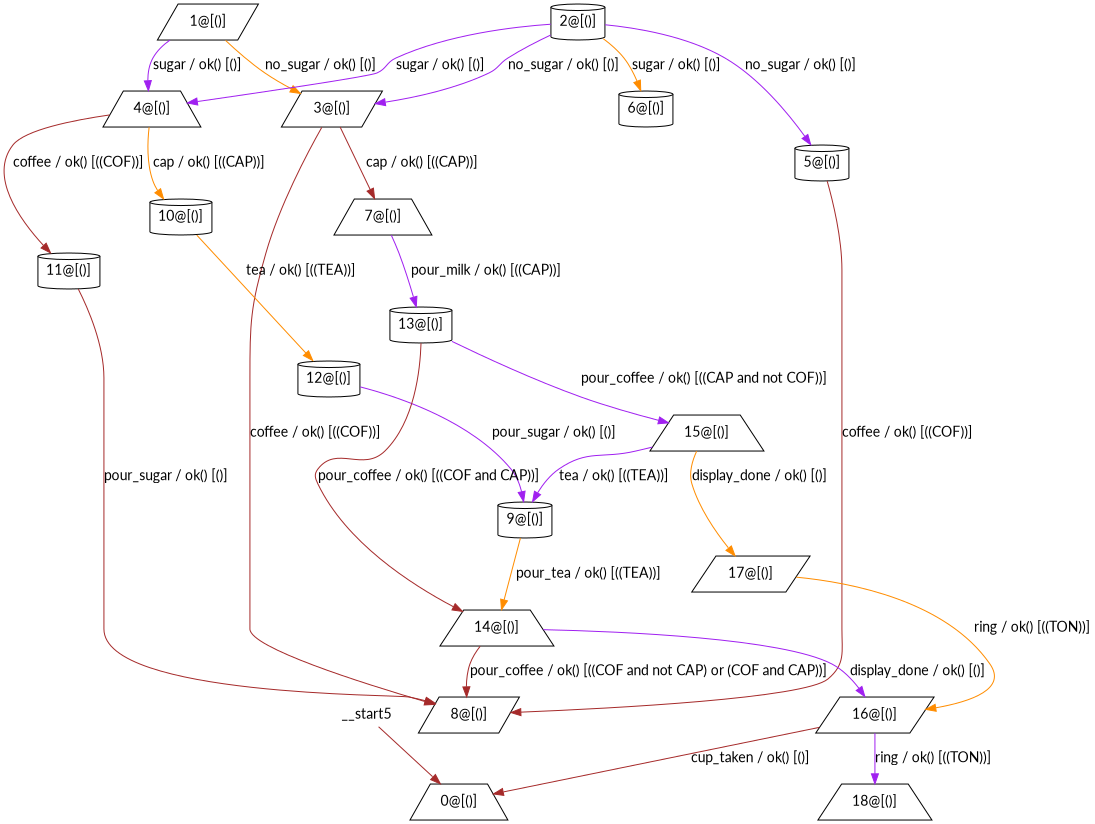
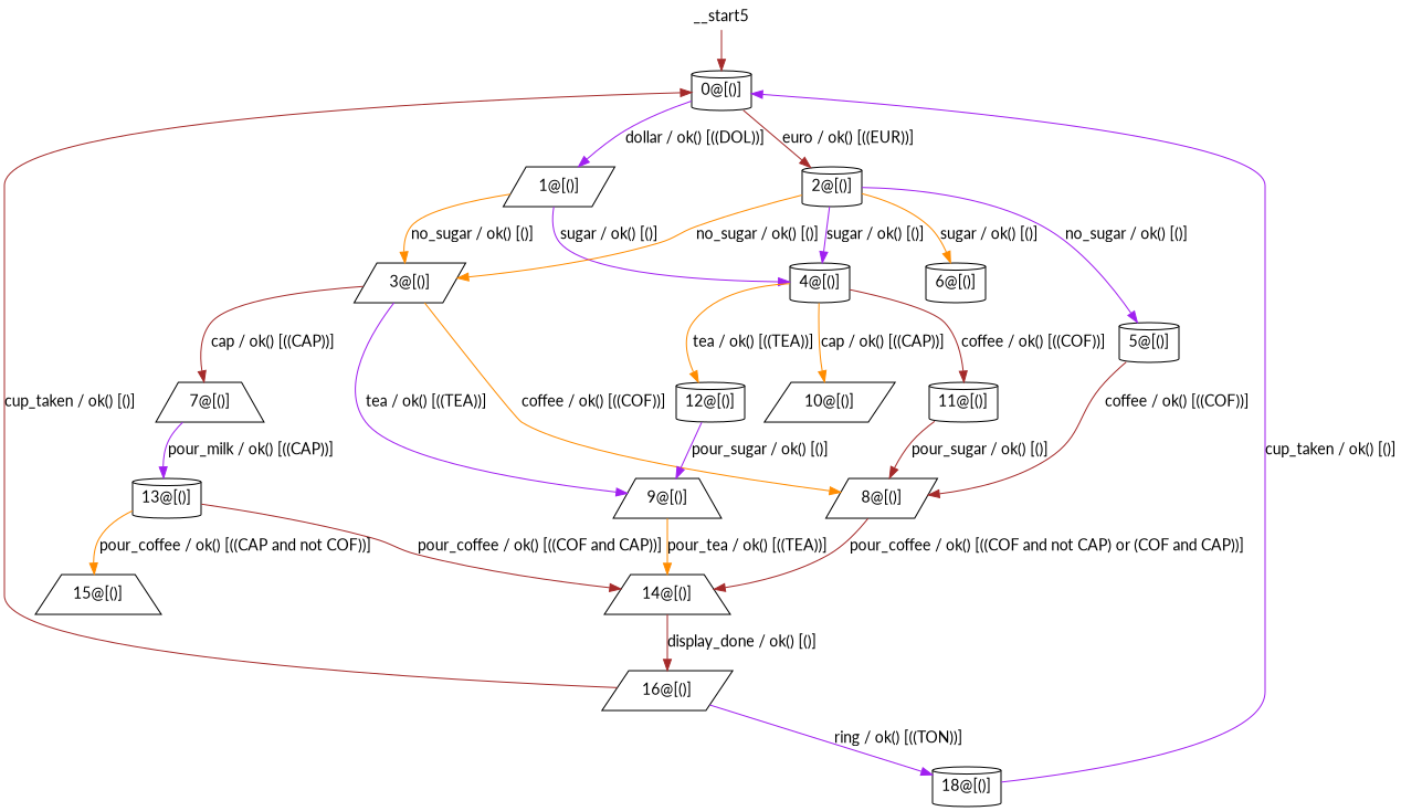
  digraph {
    fontname=Lato
    node [fontname=Lato shape=cylinder]
    edge [color=purple fontname=Lato lblstyle="above, sloped"]
-   n1 [label="0@[()]" shape=trapezium]
+   n1 [label="0@[()]"]
    n2 [label="1@[()]" shape=parallelogram]
    n3 [label="2@[()]"]
    n4 [label="3@[()]" shape=parallelogram]
-   n5 [label="4@[()]" shape=trapezium]
+   n5 [label="4@[()]"]
    n6 [label="5@[()]"]
    n7 [label="6@[()]"]
    n8 [label="7@[()]" shape=trapezium]
    n9 [label="8@[()]" shape=parallelogram]
-   n10 [label="9@[()]"]
-   n11 [label="10@[()]"]
+   n10 [label="9@[()]" shape=trapezium]
+   n11 [label="10@[()]" shape=parallelogram]
    n12 [label="11@[()]"]
    n13 [label="12@[()]"]
    n14 [label="13@[()]"]
    n15 [label="14@[()]" shape=trapezium]
    n16 [label="15@[()]" shape=trapezium]
    n17 [label="16@[()]" shape=parallelogram]
-   n18 [label="17@[()]" shape=parallelogram]
-   n19 [label="18@[()]" shape=trapezium]
+   n19 [label="18@[()]"]
    n20 [height=0 label=__start5 shape=none width=0]
+   n1 -> n2 [label="dollar / ok() [((DOL))]"]
+   n1 -> n3 [color=brown label="euro / ok() [((EUR))]"]
    n2 -> n4 [color=darkorange label="no_sugar / ok() [()]"]
    n2 -> n5 [label="sugar / ok() [()]"]
-   n3 -> n4 [label="no_sugar / ok() [()]"]
+   n3 -> n4 [color=darkorange label="no_sugar / ok() [()]"]
    n3 -> n5 [label="sugar / ok() [()]"]
    n3 -> n6 [label="no_sugar / ok() [()]"]
    n3 -> n7 [color=darkorange label="sugar / ok() [()]"]
    n4 -> n8 [color=brown label="cap / ok() [((CAP))]"]
-   n4 -> n9 [color=brown label="coffee / ok() [((COF))]"]
-   n16 -> n10 [label="tea / ok() [((TEA))]"]
+   n4 -> n9 [color=darkorange label="coffee / ok() [((COF))]"]
+   n4 -> n10 [label="tea / ok() [((TEA))]"]
    n5 -> n11 [color=darkorange label="cap / ok() [((CAP))]"]
    n5 -> n12 [color=brown label="coffee / ok() [((COF))]"]
-   n11 -> n13 [color=darkorange label="tea / ok() [((TEA))]"]
+   n5 -> n13 [color=darkorange label="tea / ok() [((TEA))]"]
    n6 -> n9 [color=brown label="coffee / ok() [((COF))]"]
    n8 -> n14 [label="pour_milk / ok() [((CAP))]"]
-   n15 -> n9 [color=brown label="pour_coffee / ok() [((COF and not CAP) or (COF and CAP))]"]
+   n9 -> n15 [color=brown label="pour_coffee / ok() [((COF and not CAP) or (COF and CAP))]"]
    n10 -> n15 [color=darkorange label="pour_tea / ok() [((TEA))]"]
    n12 -> n9 [color=brown label="pour_sugar / ok() [()]"]
    n13 -> n10 [label="pour_sugar / ok() [()]"]
    n14 -> n15 [color=brown label="pour_coffee / ok() [((COF and CAP))]"]
-   n14 -> n16 [label="pour_coffee / ok() [((CAP and not COF))]"]
-   n15 -> n17 [label="display_done / ok() [()]"]
-   n16 -> n18 [color=darkorange label="display_done / ok() [()]"]
+   n14 -> n16 [color=darkorange label="pour_coffee / ok() [((CAP and not COF))]"]
+   n15 -> n17 [color=brown label="display_done / ok() [()]"]
    n17 -> n1 [color=brown label="cup_taken / ok() [()]"]
    n17 -> n19 [label="ring / ok() [((TON))]"]
-   n18 -> n17 [color=darkorange label="ring / ok() [((TON))]"]
+   n19 -> n1 [label="cup_taken / ok() [()]"]
    n20 -> n1 [color=brown]
  }
